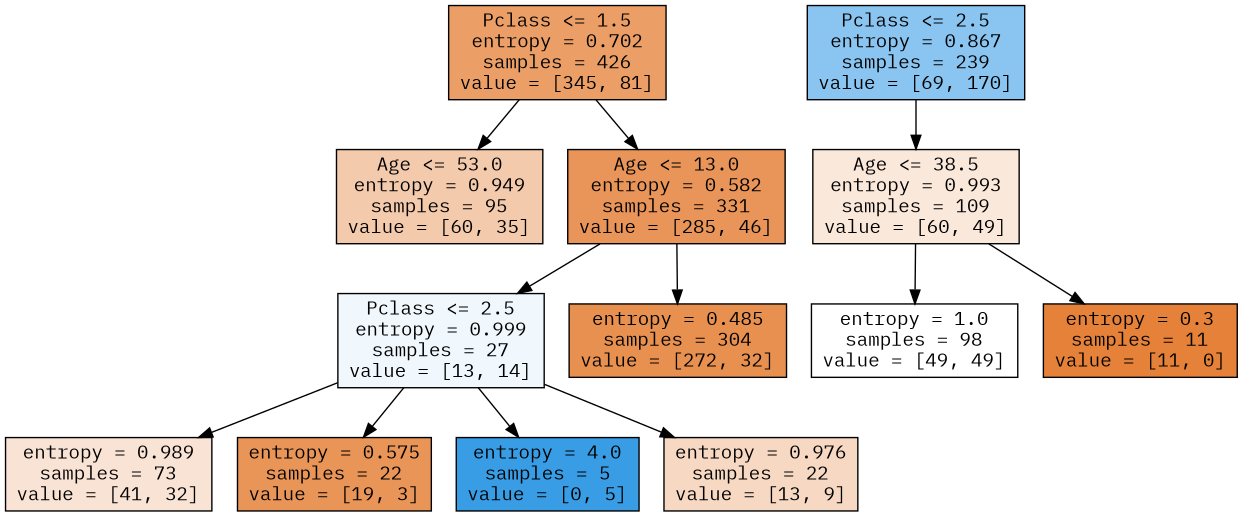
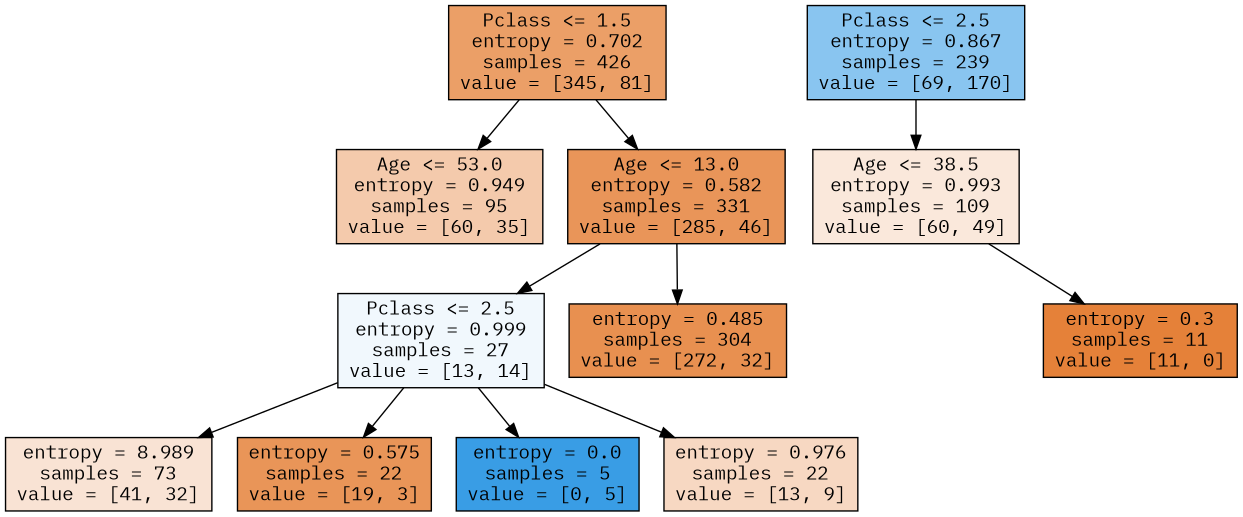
  digraph {
    fontname="IBM Plex Mono"
    node [color=black fontname="IBM Plex Mono" shape=box style=filled]
    edge [fontname="IBM Plex Mono"]
    n1 [fillcolor="#eb9f67" label="Pclass <= 1.5\nentropy = 0.702\nsamples = 426\nvalue = [345, 81]"]
    n2 [fillcolor="#f4caac" label="Age <= 53.0\nentropy = 0.949\nsamples = 95\nvalue = [60, 35]"]
    n3 [fillcolor="#e99559" label="Age <= 13.0\nentropy = 0.582\nsamples = 331\nvalue = [285, 46]"]
    n4 [fillcolor="#89c5f0" label="Pclass <= 2.5\nentropy = 0.867\nsamples = 239\nvalue = [69, 170]"]
    n5 [fillcolor="#fae8db" label="Age <= 38.5\nentropy = 0.993\nsamples = 109\nvalue = [60, 49]"]
    n6 [fillcolor="#f1f8fd" label="Pclass <= 2.5\nentropy = 0.999\nsamples = 27\nvalue = [13, 14]"]
    n7 [fillcolor="#e89050" label="entropy = 0.485\nsamples = 304\nvalue = [272, 32]"]
-   n8 [fillcolor="#f9e3d4" label="entropy = 0.989\nsamples = 73\nvalue = [41, 32]"]
+   n8 [fillcolor="#f9e3d4" label="entropy = 8.989\nsamples = 73\nvalue = [41, 32]"]
    n9 [fillcolor="#e99558" label="entropy = 0.575\nsamples = 22\nvalue = [19, 3]"]
-   n10 [fillcolor="#399de5" label="entropy = 4.0\nsamples = 5\nvalue = [0, 5]"]
+   n10 [fillcolor="#399de5" label="entropy = 0.0\nsamples = 5\nvalue = [0, 5]"]
    n11 [fillcolor="#f7d8c2" label="entropy = 0.976\nsamples = 22\nvalue = [13, 9]"]
-   n12 [fillcolor="#ffffff" label="entropy = 1.0\nsamples = 98\nvalue = [49, 49]"]
    n13 [fillcolor="#e58139" label="entropy = 0.3\nsamples = 11\nvalue = [11, 0]"]
    n1 -> n2
    n1 -> n3
    n3 -> n6
    n3 -> n7
    n4 -> n5
-   n5 -> n12
    n5 -> n13
    n6 -> n8
    n6 -> n9
    n6 -> n10
    n6 -> n11
  }
